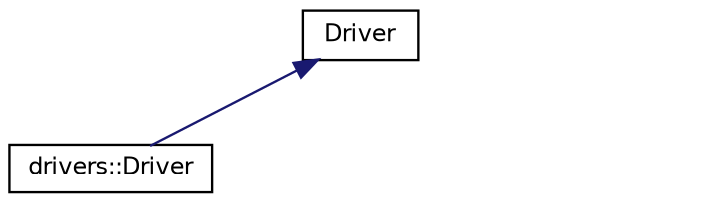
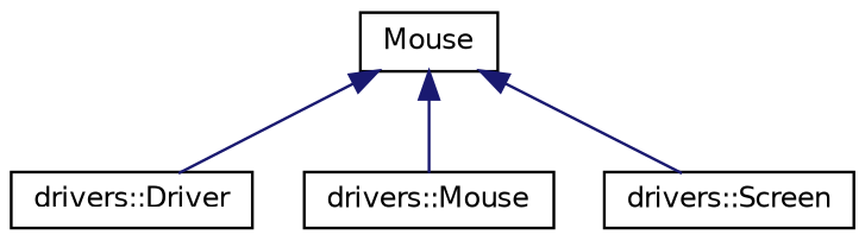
  digraph {
    rankdir=TB
    node [color=black fillcolor=white fontname=Helvetica fontsize=10 shape=record style=filled]
    edge [color=midnightblue dir=back fontname=Helvetica fontsize=10 labelfontname=Helvetica labelfontsize=10 style=solid]
-   n1 [height=0.2 label=Driver width=0.4]
+   n1 [height=0.2 label=Mouse width=0.4]
    n2 [height=0.2 label="drivers::Driver" width=0.4]
+   n3 [height=0.2 label="drivers::Mouse" width=0.4]
+   n4 [height=0.2 label="drivers::Screen" width=0.4]
    n1 -> n2
+   n1 -> n3
+   n1 -> n4
  }
